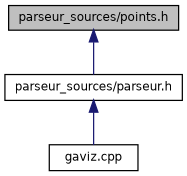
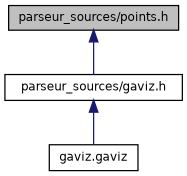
  digraph {
    node [color=black fillcolor=white fontname=Helvetica fontsize=10 shape=record style=filled]
    edge [color=midnightblue dir=back fontname=Helvetica fontsize=10 labelfontname=Helvetica labelfontsize=10 style=solid]
    n1 [fillcolor=grey75 fontcolor=black height=0.2 label="parseur_sources/points.h" width=0.4]
-   n2 [height=0.2 label="parseur_sources/parseur.h" width=0.4]
-   n3 [height=0.2 label="gaviz.cpp" width=0.4]
+   n2 [height=0.2 label="parseur_sources/gaviz.h" width=0.4]
+   n3 [height=0.2 label="gaviz.gaviz" width=0.4]
    n1 -> n2
    n2 -> n3
  }
